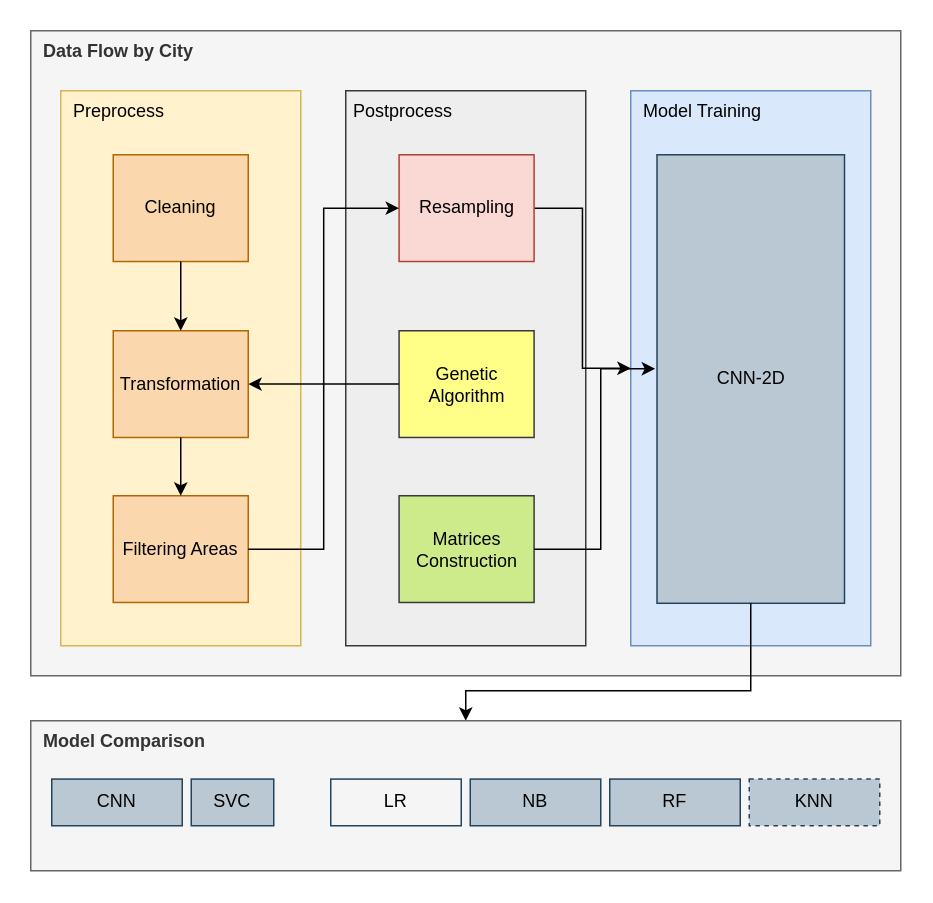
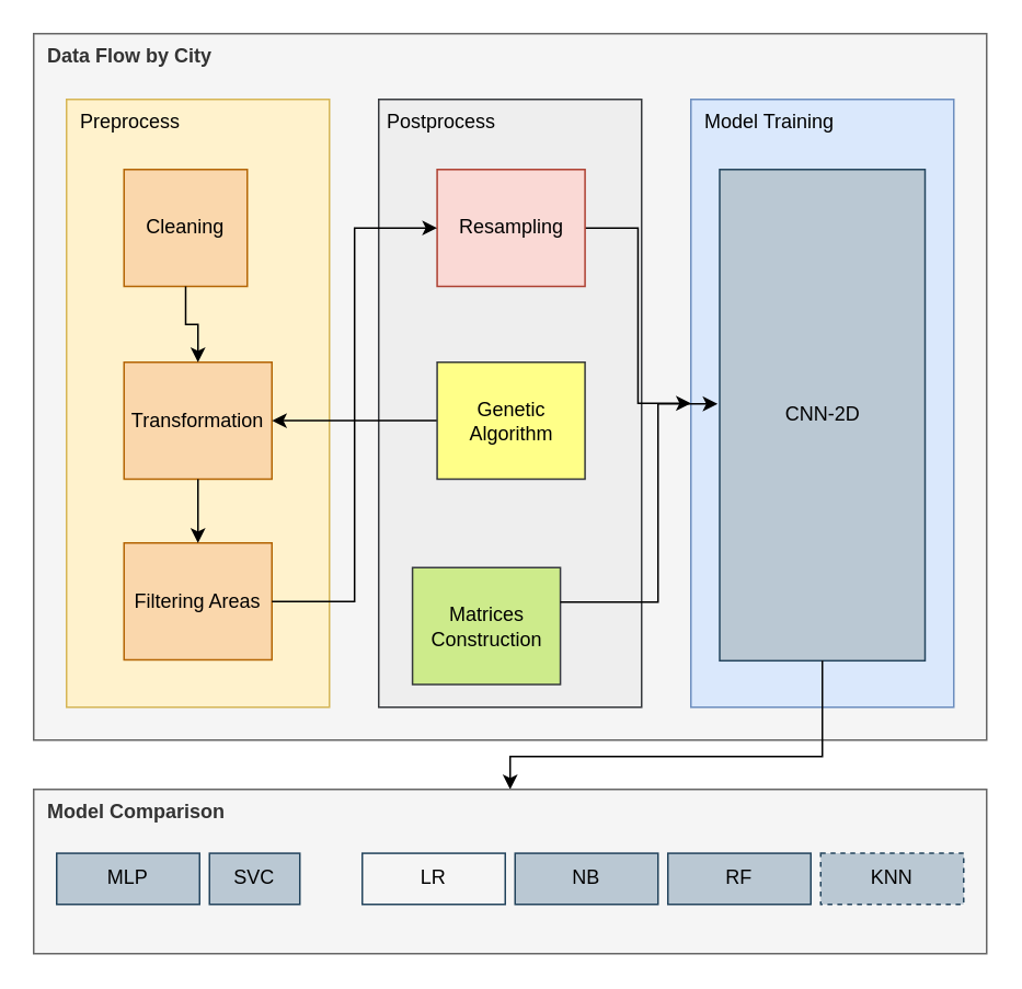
  <mxCell id="0" />
  <mxCell id="1" parent="0" />
  <mxCell id="2" value="&lt;b&gt;&amp;nbsp; Data Flow by City&lt;/b&gt;" style="rounded=0;whiteSpace=wrap;html=1;fillColor=#f5f5f5;fontColor=#333333;strokeColor=#666666;verticalAlign=top;align=left;" parent="1" vertex="1"><mxGeometry x="20" y="20" width="580" height="430" as="geometry" /></mxCell>
  <mxCell id="3" value="" style="group" parent="1" vertex="1" connectable="0"><mxGeometry x="40" y="60" width="160" height="370" as="geometry" /></mxCell>
  <mxCell id="4" value="&amp;nbsp; Preprocess" style="rounded=0;whiteSpace=wrap;html=1;fillColor=#fff2cc;strokeColor=#d6b656;verticalAlign=top;align=left;" parent="3" vertex="1"><mxGeometry width="160" height="370" as="geometry" /></mxCell>
- <mxCell id="5" value="Cleaning" style="rounded=0;whiteSpace=wrap;html=1;fillColor=#fad7ac;strokeColor=#b46504;" parent="3" vertex="1"><mxGeometry x="35" y="42.692" width="90" height="71.154" as="geometry" /></mxCell>
+ <mxCell id="5" value="Cleaning" style="rounded=0;whiteSpace=wrap;html=1;fillColor=#fad7ac;strokeColor=#b46504;" parent="3" vertex="1"><mxGeometry x="35" y="42.692" width="75" height="71.154" as="geometry" /></mxCell>
  <mxCell id="6" value="Transformation" style="rounded=0;whiteSpace=wrap;html=1;fillColor=#fad7ac;strokeColor=#b46504;" parent="3" vertex="1"><mxGeometry x="35" y="159.998" width="90" height="71.154" as="geometry" /></mxCell>
  <mxCell id="7" value="Filtering Areas" style="rounded=0;whiteSpace=wrap;html=1;fillColor=#fad7ac;strokeColor=#b46504;" parent="3" vertex="1"><mxGeometry x="35" y="269.996" width="90" height="71.154" as="geometry" /></mxCell>
  <mxCell id="8" value="" style="edgeStyle=orthogonalEdgeStyle;rounded=0;orthogonalLoop=1;jettySize=auto;html=1;" parent="3" source="5" target="6" edge="1"><mxGeometry relative="1" as="geometry" /></mxCell>
  <mxCell id="9" value="" style="edgeStyle=orthogonalEdgeStyle;rounded=0;orthogonalLoop=1;jettySize=auto;html=1;" parent="3" source="6" target="7" edge="1"><mxGeometry relative="1" as="geometry" /></mxCell>
  <mxCell id="10" value="" style="group" parent="1" vertex="1" connectable="0"><mxGeometry x="230" y="60" width="190" height="370" as="geometry" /></mxCell>
  <mxCell id="11" value="&amp;nbsp;Postprocess" style="rounded=0;whiteSpace=wrap;html=1;fillColor=#eeeeee;strokeColor=#36393d;verticalAlign=top;align=left;" parent="10" vertex="1"><mxGeometry width="160" height="370.0" as="geometry" /></mxCell>
- <mxCell id="12" value="Matrices Construction" style="rounded=0;whiteSpace=wrap;html=1;fillColor=#cdeb8b;strokeColor=#36393d;" parent="10" vertex="1"><mxGeometry x="35.556" y="269.996" width="90" height="71.154" as="geometry" /></mxCell>
+ <mxCell id="12" value="Matrices Construction" style="rounded=0;whiteSpace=wrap;html=1;fillColor=#cdeb8b;strokeColor=#36393d;" parent="10" vertex="1"><mxGeometry x="20.556" y="284.996" width="90" height="71.154" as="geometry" /></mxCell>
  <mxCell id="13" value="" style="edgeStyle=orthogonalEdgeStyle;rounded=0;orthogonalLoop=1;jettySize=auto;html=1;" parent="10" source="14" target="6" edge="1"><mxGeometry relative="1" as="geometry"><mxPoint x="80.556" y="159.998" as="targetPoint" /></mxGeometry></mxCell>
  <mxCell id="14" value="Genetic Algorithm" style="rounded=0;whiteSpace=wrap;html=1;fillColor=#ffff88;strokeColor=#36393d;" parent="10" vertex="1"><mxGeometry x="35.556" y="159.998" width="90" height="71.154" as="geometry" /></mxCell>
  <mxCell id="15" value="" style="edgeStyle=orthogonalEdgeStyle;rounded=0;orthogonalLoop=1;jettySize=auto;html=1;" edge="1" parent="10" source="16" target="18"><mxGeometry relative="1" as="geometry" /></mxCell>
  <mxCell id="16" value="Resampling" style="rounded=0;whiteSpace=wrap;html=1;fillColor=#fad9d5;strokeColor=#ae4132;" vertex="1" parent="10"><mxGeometry x="35.556" y="42.692" width="90" height="71.154" as="geometry" /></mxCell>
  <mxCell id="17" value="" style="edgeStyle=orthogonalEdgeStyle;rounded=0;orthogonalLoop=1;jettySize=auto;html=1;entryX=0;entryY=0.5;entryDx=0;entryDy=0;" parent="1" source="7" target="16" edge="1"><mxGeometry relative="1" as="geometry" /></mxCell>
  <mxCell id="18" value="&amp;nbsp; Model Training" style="rounded=0;whiteSpace=wrap;html=1;fillColor=#dae8fc;strokeColor=#6c8ebf;verticalAlign=top;align=left;" parent="1" vertex="1"><mxGeometry x="420" y="60" width="160" height="370" as="geometry" /></mxCell>
  <mxCell id="19" value="" style="group" parent="1" vertex="1" connectable="0"><mxGeometry x="437.5" y="84" width="125" height="320" as="geometry" /></mxCell>
  <mxCell id="20" value="CNN-2D" style="rounded=0;whiteSpace=wrap;html=1;fillColor=#bac8d3;strokeColor=#23445d;" parent="19" vertex="1"><mxGeometry y="18.69" width="125" height="299" as="geometry" /></mxCell>
  <mxCell id="21" value="" style="edgeStyle=orthogonalEdgeStyle;rounded=0;orthogonalLoop=1;jettySize=auto;html=1;entryX=-0.01;entryY=0.477;entryDx=0;entryDy=0;entryPerimeter=0;" parent="1" source="12" target="20" edge="1"><mxGeometry relative="1" as="geometry"><mxPoint x="438" y="398" as="targetPoint" /><Array as="points"><mxPoint x="400" y="366" /><mxPoint x="400" y="246" /></Array></mxGeometry></mxCell>
  <mxCell id="22" style="edgeStyle=orthogonalEdgeStyle;rounded=0;orthogonalLoop=1;jettySize=auto;html=1;exitX=0.5;exitY=1;exitDx=0;exitDy=0;" parent="1" source="20" target="24" edge="1"><mxGeometry relative="1" as="geometry"><Array as="points"><mxPoint x="500" y="460" /><mxPoint x="310" y="460" /></Array></mxGeometry></mxCell>
  <mxCell id="23" value="" style="group" parent="1" vertex="1" connectable="0"><mxGeometry x="20" y="480" width="580" height="100" as="geometry" /></mxCell>
  <mxCell id="24" value="&lt;b&gt;&amp;nbsp; Model Comparison&lt;/b&gt;" style="rounded=0;whiteSpace=wrap;html=1;align=left;verticalAlign=top;fillColor=#f5f5f5;fontColor=#333333;strokeColor=#666666;" parent="23" vertex="1"><mxGeometry width="580" height="100" as="geometry" /></mxCell>
- <mxCell id="25" value="CNN" style="rounded=0;whiteSpace=wrap;html=1;fillColor=#bac8d3;strokeColor=#23445d;" parent="23" vertex="1"><mxGeometry x="14" y="38.889" width="87" height="31.111" as="geometry" /></mxCell>
+ <mxCell id="25" value="MLP" style="rounded=0;whiteSpace=wrap;html=1;fillColor=#bac8d3;strokeColor=#23445d;" parent="23" vertex="1"><mxGeometry x="14" y="38.889" width="87" height="31.111" as="geometry" /></mxCell>
  <mxCell id="26" value="SVC" style="rounded=0;whiteSpace=wrap;html=1;fillColor=#bac8d3;strokeColor=#23445d;" parent="23" vertex="1"><mxGeometry x="107" y="38.889" width="55" height="31.111" as="geometry" /></mxCell>
  <mxCell id="27" value="LR" style="rounded=0;whiteSpace=wrap;html=1;fillColor=#f5f5f5;strokeColor=#23445d;" parent="23" vertex="1"><mxGeometry x="200" y="38.889" width="87" height="31.111" as="geometry" /></mxCell>
  <mxCell id="28" value="&lt;font style=&quot;font-size: 12px;&quot;&gt;KNN&lt;/font&gt;" style="rounded=0;whiteSpace=wrap;html=1;fillColor=#bac8d3;strokeColor=#23445d;dashed=1;" parent="23" vertex="1"><mxGeometry x="479" y="38.889" width="87" height="31.111" as="geometry" /></mxCell>
  <mxCell id="29" value="RF" style="rounded=0;whiteSpace=wrap;html=1;fillColor=#bac8d3;strokeColor=#23445d;" parent="23" vertex="1"><mxGeometry x="386" y="38.889" width="87" height="31.111" as="geometry" /></mxCell>
  <mxCell id="30" value="NB" style="rounded=0;whiteSpace=wrap;html=1;fillColor=#bac8d3;strokeColor=#23445d;" parent="23" vertex="1"><mxGeometry x="293" y="38.889" width="87" height="31.111" as="geometry" /></mxCell>
